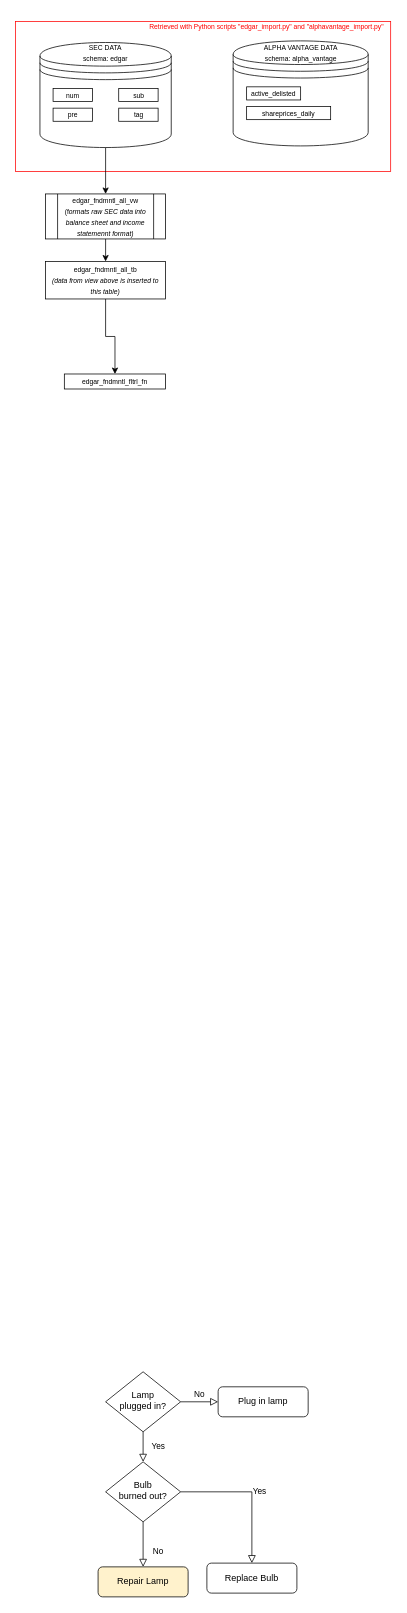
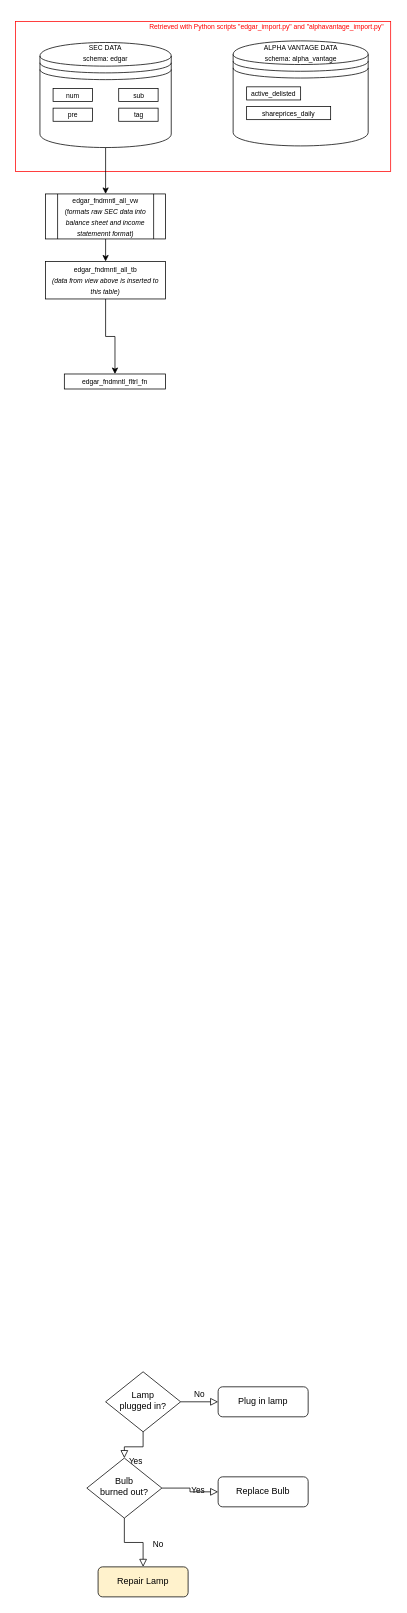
  <mxCell id="0" />
  <mxCell id="1" parent="0" />
  <mxCell id="2" value="&lt;br&gt;&lt;br&gt;&lt;br&gt;&lt;div style=&quot;text-align: center&quot;&gt;&lt;br&gt;&lt;/div&gt;" style="rounded=0;whiteSpace=wrap;html=1;strokeColor=#FF0000;align=right;" parent="1" vertex="1"><mxGeometry x="20" y="28" width="500" height="200" as="geometry" /></mxCell>
  <mxCell id="3" value="Yes" style="rounded=0;html=1;jettySize=auto;orthogonalLoop=1;fontSize=11;endArrow=block;endFill=0;endSize=8;strokeWidth=1;shadow=0;labelBackgroundColor=none;edgeStyle=orthogonalEdgeStyle;" parent="1" source="5" target="9" edge="1"><mxGeometry y="20" relative="1" as="geometry"><mxPoint as="offset" /></mxGeometry></mxCell>
  <mxCell id="4" value="No" style="edgeStyle=orthogonalEdgeStyle;rounded=0;html=1;jettySize=auto;orthogonalLoop=1;fontSize=11;endArrow=block;endFill=0;endSize=8;strokeWidth=1;shadow=0;labelBackgroundColor=none;" parent="1" source="5" target="6" edge="1"><mxGeometry y="10" relative="1" as="geometry"><mxPoint as="offset" /></mxGeometry></mxCell>
  <mxCell id="5" value="Lamp&lt;br&gt;plugged in?" style="rhombus;whiteSpace=wrap;html=1;shadow=0;fontFamily=Helvetica;fontSize=12;align=center;strokeWidth=1;spacing=6;spacingTop=-4;" parent="1" vertex="1"><mxGeometry x="140" y="1828" width="100" height="80" as="geometry" /></mxCell>
  <mxCell id="6" value="Plug in lamp" style="rounded=1;whiteSpace=wrap;html=1;fontSize=12;glass=0;strokeWidth=1;shadow=0;" parent="1" vertex="1"><mxGeometry x="290" y="1848" width="120" height="40" as="geometry" /></mxCell>
  <mxCell id="7" value="No" style="rounded=0;html=1;jettySize=auto;orthogonalLoop=1;fontSize=11;endArrow=block;endFill=0;endSize=8;strokeWidth=1;shadow=0;labelBackgroundColor=none;edgeStyle=orthogonalEdgeStyle;" parent="1" source="9" target="10" edge="1"><mxGeometry x="0.333" y="20" relative="1" as="geometry"><mxPoint as="offset" /></mxGeometry></mxCell>
  <mxCell id="8" value="Yes" style="edgeStyle=orthogonalEdgeStyle;rounded=0;html=1;jettySize=auto;orthogonalLoop=1;fontSize=11;endArrow=block;endFill=0;endSize=8;strokeWidth=1;shadow=0;labelBackgroundColor=none;" parent="1" source="9" target="11" edge="1"><mxGeometry y="10" relative="1" as="geometry"><mxPoint as="offset" /></mxGeometry></mxCell>
- <mxCell id="9" value="Bulb&lt;br&gt;burned out?" style="rhombus;whiteSpace=wrap;html=1;shadow=0;fontFamily=Helvetica;fontSize=12;align=center;strokeWidth=1;spacing=6;spacingTop=-4;" parent="1" vertex="1"><mxGeometry x="140" y="1948" width="100" height="80" as="geometry" /></mxCell>
+ <mxCell id="9" value="Bulb&lt;br&gt;burned out?" style="rhombus;whiteSpace=wrap;html=1;shadow=0;fontFamily=Helvetica;fontSize=12;align=center;strokeWidth=1;spacing=6;spacingTop=-4;" parent="1" vertex="1"><mxGeometry x="115" y="1943" width="100" height="80" as="geometry" /></mxCell>
  <mxCell id="10" value="Repair Lamp" style="rounded=1;whiteSpace=wrap;html=1;fontSize=12;glass=0;strokeWidth=1;shadow=0;fillColor=#fff2cc;" parent="1" vertex="1"><mxGeometry x="130" y="2088" width="120" height="40" as="geometry" /></mxCell>
- <mxCell id="11" value="Replace Bulb" style="rounded=1;whiteSpace=wrap;html=1;fontSize=12;glass=0;strokeWidth=1;shadow=0;" parent="1" vertex="1"><mxGeometry x="275" y="2083" width="120" height="40" as="geometry" /></mxCell>
+ <mxCell id="11" value="Replace Bulb" style="rounded=1;whiteSpace=wrap;html=1;fontSize=12;glass=0;strokeWidth=1;shadow=0;" parent="1" vertex="1"><mxGeometry x="290" y="1968" width="120" height="40" as="geometry" /></mxCell>
  <mxCell id="12" value="" style="group" parent="1" vertex="1" connectable="0"><mxGeometry x="52.5" y="56.15" width="175" height="140" as="geometry" /></mxCell>
  <mxCell id="13" value="" style="group" parent="12" vertex="1" connectable="0"><mxGeometry width="175.0" height="140" as="geometry" /></mxCell>
  <mxCell id="14" value="" style="shape=datastore;whiteSpace=wrap;html=1;" parent="13" vertex="1"><mxGeometry width="175.0" height="140" as="geometry" /></mxCell>
  <mxCell id="15" value="&lt;font style=&quot;font-size: 9px&quot;&gt;SEC DATA&lt;br&gt;schema: edgar&lt;/font&gt;" style="text;html=1;strokeColor=none;fillColor=none;align=center;verticalAlign=middle;whiteSpace=wrap;rounded=0;" parent="13" vertex="1"><mxGeometry x="30.625" width="113.75" height="26.25" as="geometry" /></mxCell>
  <mxCell id="16" value="&lt;font style=&quot;font-size: 9px&quot;&gt;num&lt;/font&gt;" style="rounded=0;whiteSpace=wrap;html=1;" parent="13" vertex="1"><mxGeometry x="17.5" y="61.25" width="52.5" height="17.5" as="geometry" /></mxCell>
  <mxCell id="17" value="&lt;font style=&quot;font-size: 9px&quot;&gt;sub&lt;/font&gt;" style="rounded=0;whiteSpace=wrap;html=1;" parent="13" vertex="1"><mxGeometry x="105.0" y="61.25" width="52.5" height="17.5" as="geometry" /></mxCell>
  <mxCell id="18" value="&lt;font style=&quot;font-size: 9px&quot;&gt;pre&lt;/font&gt;" style="rounded=0;whiteSpace=wrap;html=1;" parent="13" vertex="1"><mxGeometry x="17.5" y="87.5" width="52.5" height="17.5" as="geometry" /></mxCell>
  <mxCell id="19" value="&lt;font style=&quot;font-size: 9px&quot;&gt;tag&lt;/font&gt;" style="rounded=0;whiteSpace=wrap;html=1;" parent="13" vertex="1"><mxGeometry x="105.0" y="87.5" width="52.5" height="17.5" as="geometry" /></mxCell>
  <mxCell id="20" style="edgeStyle=orthogonalEdgeStyle;rounded=0;orthogonalLoop=1;jettySize=auto;html=1;exitX=0.5;exitY=1;exitDx=0;exitDy=0;entryX=0.5;entryY=0;entryDx=0;entryDy=0;" parent="1" source="21" target="24" edge="1"><mxGeometry relative="1" as="geometry" /></mxCell>
  <mxCell id="21" value="&lt;font style=&quot;font-size: 9px&quot;&gt;edgar_fndmntl_all_vw&lt;br&gt;(f&lt;i&gt;ormats raw SEC data into balance sheet and income statemennt format)&lt;/i&gt;&lt;br&gt;&lt;/font&gt;" style="shape=process;whiteSpace=wrap;html=1;backgroundOutline=1;" parent="1" vertex="1"><mxGeometry x="60" y="258" width="160" height="60" as="geometry" /></mxCell>
  <mxCell id="22" style="edgeStyle=orthogonalEdgeStyle;rounded=0;orthogonalLoop=1;jettySize=auto;html=1;exitX=0.5;exitY=1;exitDx=0;exitDy=0;" parent="1" source="14" target="21" edge="1"><mxGeometry relative="1" as="geometry" /></mxCell>
  <mxCell id="23" style="edgeStyle=orthogonalEdgeStyle;rounded=0;orthogonalLoop=1;jettySize=auto;html=1;exitX=0.5;exitY=1;exitDx=0;exitDy=0;entryX=0.5;entryY=0;entryDx=0;entryDy=0;" parent="1" source="24" target="25" edge="1"><mxGeometry relative="1" as="geometry" /></mxCell>
  <mxCell id="24" value="&lt;span&gt;&lt;font style=&quot;font-size: 9px&quot;&gt;edgar_fndmntl_all_tb&lt;br&gt;&lt;i&gt;(data from view above is inserted to this table)&lt;/i&gt;&lt;br&gt;&lt;/font&gt;&lt;/span&gt;" style="rounded=0;whiteSpace=wrap;html=1;" parent="1" vertex="1"><mxGeometry x="60" y="348" width="160" height="50" as="geometry" /></mxCell>
  <mxCell id="25" value="&lt;span&gt;&lt;font style=&quot;font-size: 9px&quot;&gt;edgar_fndmntl_fltrl_fn&lt;/font&gt;&lt;/span&gt;" style="rounded=0;whiteSpace=wrap;html=1;" parent="1" vertex="1"><mxGeometry x="85" y="498" width="135" height="20" as="geometry" /></mxCell>
  <mxCell id="26" value="" style="group" parent="1" vertex="1" connectable="0"><mxGeometry x="310" y="54" width="180" height="140" as="geometry" /></mxCell>
  <mxCell id="27" value="" style="shape=datastore;whiteSpace=wrap;html=1;" parent="26" vertex="1"><mxGeometry width="180" height="140" as="geometry" /></mxCell>
  <mxCell id="28" value="&lt;font style=&quot;font-size: 9px&quot;&gt;ALPHA VANTAGE DATA&lt;br&gt;schema: alpha_vantage&lt;/font&gt;" style="text;html=1;strokeColor=none;fillColor=none;align=center;verticalAlign=middle;whiteSpace=wrap;rounded=0;" parent="26" vertex="1"><mxGeometry x="31.5" y="2.154" width="117" height="26.25" as="geometry" /></mxCell>
  <mxCell id="29" value="&lt;font style=&quot;font-size: 9px&quot;&gt;active_delisted&lt;/font&gt;" style="rounded=0;whiteSpace=wrap;html=1;" parent="26" vertex="1"><mxGeometry x="18" y="61.25" width="72" height="17.5" as="geometry" /></mxCell>
  <mxCell id="30" value="&lt;font style=&quot;font-size: 9px&quot;&gt;shareprices_daily&lt;/font&gt;" style="rounded=0;whiteSpace=wrap;html=1;" parent="26" vertex="1"><mxGeometry x="18" y="87.5" width="112" height="17.5" as="geometry" /></mxCell>
  <mxCell id="31" value="&lt;font style=&quot;font-size: 9px&quot;&gt;Retrieved with Python scripts &quot;edgar_import.py&quot; and &quot;alphavantage_import.py&quot;&lt;/font&gt;" style="text;html=1;strokeColor=none;fillColor=none;align=right;verticalAlign=middle;whiteSpace=wrap;rounded=0;fontColor=#FF0000;" parent="1" vertex="1"><mxGeometry x="150" y="20.15" width="362.5" height="30" as="geometry" /></mxCell>
